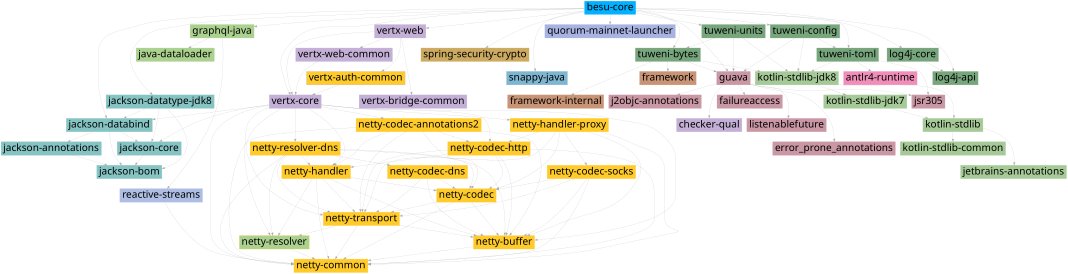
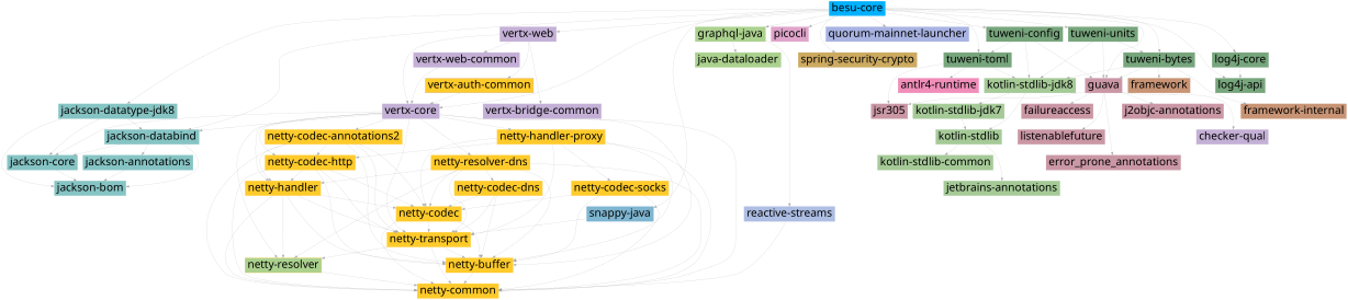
  digraph {
    node [color="#ffcb2b" fontname="Linux Biolinum" fontsize=36 shape=rectangle style=filled]
    edge [color=darkgray penwidth=0.5]
    n1 [color="#00B1FF" label="besu-core" shape=plaintext]
    n2 [color="#86C4C4" label="jackson-databind"]
    n3 [color="#86C4C4" label="jackson-datatype-jdk8"]
    n4 [color="#ABD18E" label="graphql-java"]
+   n5 [color="#DFA4CA" label=picocli]
    n6 [color="#C4B0D6" label="vertx-core"]
    n7 [color="#C4B0D6" label="vertx-web"]
    n8 [color="#CCAA60" label="spring-security-crypto"]
    n9 [color="#7EB5D0" label="snappy-java"]
    n10 [color="#A8B3E2" label="quorum-mainnet-launcher"]
    n11 [color="#77A57C" label="tuweni-units"]
    n12 [color="#77A57C" label="tuweni-bytes"]
    n13 [color="#77A57C" label="log4j-api"]
    n14 [color="#77A57C" label="log4j-core"]
    n15 [color="#77A57C" label="tuweni-config"]
    n16 [color="#77A57C" label="tuweni-toml"]
    n17 [color="#CA97A5" label=guava]
    n18 [color="#86C4C4" label="jackson-annotations"]
    n19 [color="#86C4C4" label="jackson-bom"]
    n20 [color="#86C4C4" label="jackson-core"]
    n21 [color="#ABD18E" label="java-dataloader"]
    n22 [color="#ADBDE3" label="reactive-streams"]
    n23 [label="netty-handler-proxy"]
    n24 [label="netty-codec-http"]
    n25 [label="netty-handler"]
    n26 [label="netty-transport"]
    n27 [label="netty-buffer"]
    n28 [label="netty-common"]
    n29 [fillcolor="#ABD18E" label="netty-resolver"]
    n30 [label="netty-codec-annotations2"]
    n31 [label="netty-resolver-dns"]
    n32 [color="#C4B0D6" label="vertx-web-common"]
    n33 [color="#C4B0D6" fillcolor="#ffcb2b" label="vertx-auth-common"]
    n34 [color="#C4B0D6" label="vertx-bridge-common"]
    n35 [color="#a5ca97" label="kotlin-stdlib-jdk8"]
    n36 [color="#C89475" label=framework]
    n37 [color="#C89475" label="framework-internal"]
    n38 [color="#F08DB9" label="antlr4-runtime"]
    n39 [color="#CA97A5" label=jsr305]
    n40 [color="#CA97A5" label=failureaccess]
    n41 [color="#CA97A5" label=listenablefuture]
    n42 [color="#CA97A5" label=error_prone_annotations]
    n43 [color="#CA97A5" label="j2objc-annotations"]
    n44 [color="#C4B0D6" label="checker-qual"]
    n45 [label="netty-codec"]
    n46 [label="netty-codec-socks"]
    n47 [label="netty-codec-dns"]
    n48 [color="#a5ca97" label="kotlin-stdlib-jdk7"]
    n49 [color="#a5ca97" label="kotlin-stdlib"]
    n50 [color="#a5ca97" label="kotlin-stdlib-common"]
    n51 [color="#a5ca97" label="jetbrains-annotations"]
    subgraph sub_1 {
      rank=same
      n1
    }
    n1 -> n2
    n1 -> n3
    n1 -> n4
+   n1 -> n5 [minlen=1]
    n1 -> n6
    n1 -> n7
    n1 -> n8 [minlen=2]
    n1 -> n9 [minlen=3]
    n1 -> n10 [minlen=1]
    n1 -> n11
    n1 -> n12
    n1 -> n13
    n1 -> n14 [minlen=2]
    n1 -> n15
    n1 -> n16
    n1 -> n17
    n2 -> n18 [minlen=1]
    n2 -> n19
    n2 -> n20
    n3 -> n2
    n3 -> n19
    n3 -> n20
    n4 -> n21 [minlen=1]
    n4 -> n22 [minlen=2]
    n6 -> n2
    n6 -> n20
    n6 -> n23
    n6 -> n24
    n6 -> n25
    n6 -> n26
    n6 -> n27
    n6 -> n28
    n6 -> n29
    n6 -> n30
    n6 -> n31
    n7 -> n6
    n7 -> n32 [minlen=1]
    n7 -> n33 [minlen=2]
    n7 -> n34 [minlen=3]
    n11 -> n12
    n11 -> n17
    n11 -> n35
    n12 -> n17
    n12 -> n35
    n12 -> n36 [minlen=1]
    n12 -> n37 [minlen=2]
    n14 -> n13
    n15 -> n16
    n15 -> n17
    n15 -> n35
    n16 -> n35
    n16 -> n38 [minlen=1]
    n16 -> n39
    n17 -> n39
    n17 -> n40 [minlen=1]
    n17 -> n41 [minlen=2]
    n17 -> n42 [minlen=3]
    n17 -> n43 [minlen=1]
    n17 -> n44 [minlen=2]
    n18 -> n19
    n20 -> n19
    n22 -> n28
    n23 -> n24
    n23 -> n26
    n23 -> n27
    n23 -> n28
    n23 -> n45
    n23 -> n46
    n24 -> n25
    n24 -> n26
    n24 -> n27
    n24 -> n28
    n24 -> n45
    n25 -> n26
    n25 -> n27
    n25 -> n28
    n25 -> n29
    n25 -> n45
    n26 -> n27
    n26 -> n28
    n26 -> n29
    n27 -> n28
    n29 -> n28
    n30 -> n24
    n30 -> n25
    n30 -> n26
    n30 -> n27
    n30 -> n28
    n30 -> n45
    n31 -> n25
    n31 -> n26
    n31 -> n27
    n31 -> n28
    n31 -> n29
    n31 -> n45
    n31 -> n47
    n32 -> n6
    n33 -> n6
    n35 -> n48 [minlen=1]
    n35 -> n49
    n45 -> n26
    n45 -> n27
    n45 -> n28
-   n46 -> n26
+   n9 -> n26
    n46 -> n27
    n46 -> n28
    n46 -> n45
    n47 -> n26
    n47 -> n27
    n47 -> n45
    n48 -> n49
    n49 -> n50 [minlen=1]
    n49 -> n51 [minlen=2]
  }
